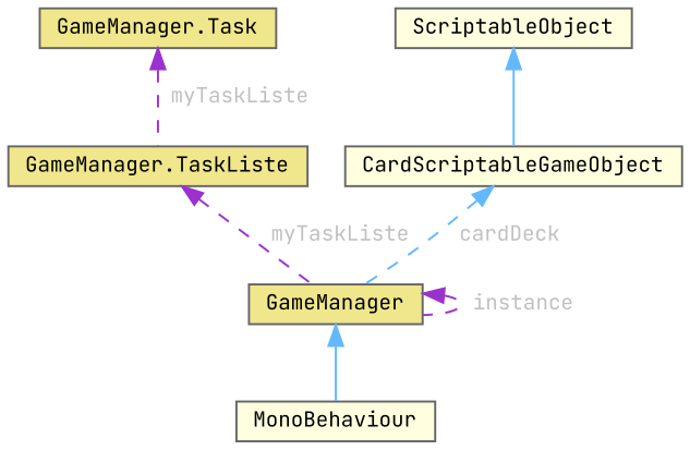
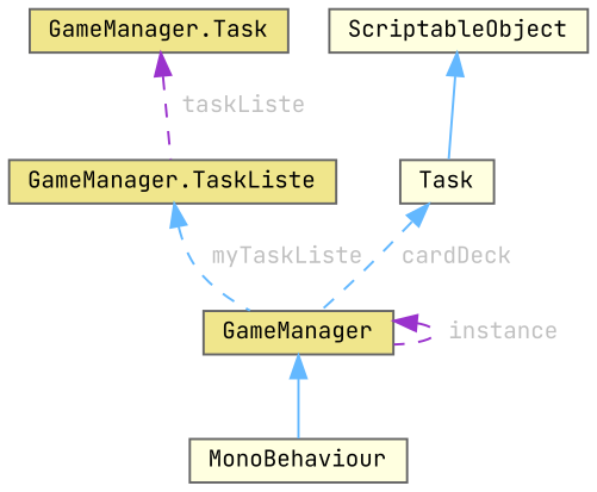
  digraph {
    fontname="JetBrains Mono"
    node [color=gray40 fillcolor=khaki fontname="JetBrains Mono" fontsize=10 shape=box style=filled]
    edge [color=darkorchid3 dir=back fontcolor=grey fontname="JetBrains Mono" fontsize=10 labelfontname=Helvetica labelfontsize=10 style=dashed]
    n1 [fontcolor=black height=0.2 label=GameManager width=0.4]
    n2 [fillcolor=lightyellow height=0.2 label=MonoBehaviour width=0.4]
    n3 [height=0.2 label="GameManager.TaskListe" width=0.4]
    n4 [height=0.2 label="GameManager.Task" width=0.4]
-   n5 [fillcolor=lightyellow height=0.2 label=CardScriptableGameObject width=0.4]
+   n5 [fillcolor=lightyellow height=0.2 label=Task width=0.4]
    n6 [fillcolor=lightyellow height=0.2 label=ScriptableObject width=0.4]
    n1 -> n1 [label=" instance"]
    n1 -> n2 [color=steelblue1 style=solid fontcolor=""]
-   n3 -> n1 [label=" myTaskListe"]
-   n4 -> n3 [label=" myTaskListe"]
+   n3 -> n1 [color=steelblue1 label=" myTaskListe"]
+   n4 -> n3 [label=" taskListe"]
    n5 -> n1 [color=steelblue1 label=" cardDeck"]
    n6 -> n5 [color=steelblue1 style=solid fontcolor=""]
  }
